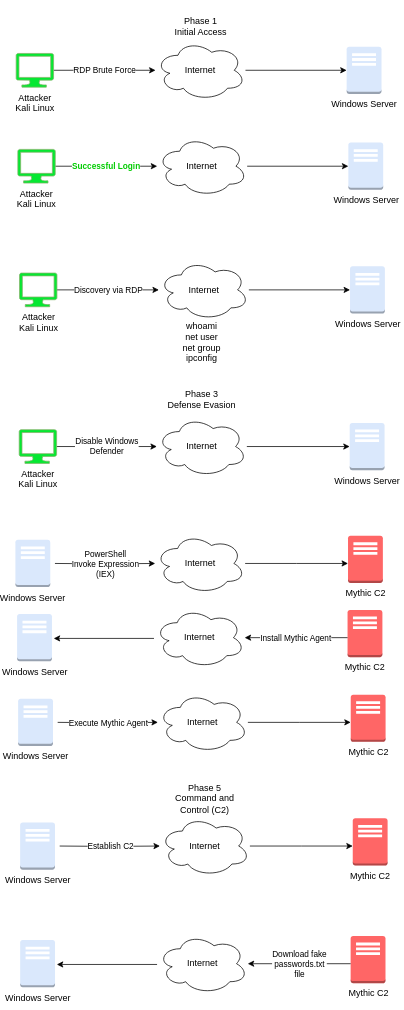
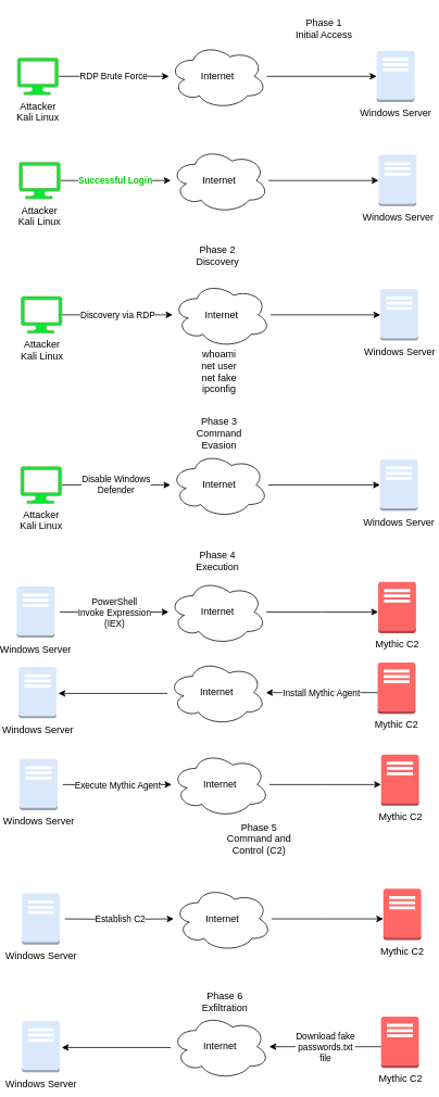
  <mxCell id="0" />
  <mxCell id="1" parent="0" />
  <mxCell id="2" value="Mythic C2" style="outlineConnect=0;dashed=0;verticalLabelPosition=bottom;verticalAlign=top;align=center;html=1;shape=mxgraph.aws3.traditional_server;fillColor=#FF6666;strokeColor=#b85450;" vertex="1" parent="1"><mxGeometry x="463.81" y="714" width="46.5" height="63" as="geometry" /></mxCell>
  <mxCell id="3" value="Windows Server" style="outlineConnect=0;dashed=0;verticalLabelPosition=bottom;verticalAlign=top;align=center;html=1;shape=mxgraph.aws3.traditional_server;fillColor=#dae8fc;strokeColor=#6c8ebf;" vertex="1" parent="1"><mxGeometry x="462" y="61.5" width="46.5" height="63" as="geometry" /></mxCell>
  <mxCell id="4" value="Internet" style="ellipse;shape=cloud;whiteSpace=wrap;html=1;" vertex="1" parent="1"><mxGeometry x="207" y="53" width="120" height="80" as="geometry" /></mxCell>
  <mxCell id="5" value="RDP Brute Force" style="edgeStyle=orthogonalEdgeStyle;rounded=0;orthogonalLoop=1;jettySize=auto;html=1;" edge="1" source="6" target="4" parent="1"><mxGeometry relative="1" as="geometry" /></mxCell>
  <mxCell id="6" value="Attacker&lt;div&gt;Kali Linux&lt;/div&gt;" style="verticalLabelPosition=bottom;html=1;verticalAlign=top;align=center;strokeColor=#82b366;fillColor=#05E832;shape=mxgraph.azure.computer;pointerEvents=1;" vertex="1" parent="1"><mxGeometry x="21" y="70.5" width="50" height="45" as="geometry" /></mxCell>
  <mxCell id="7" style="edgeStyle=orthogonalEdgeStyle;rounded=0;orthogonalLoop=1;jettySize=auto;html=1;entryX=0;entryY=0.5;entryDx=0;entryDy=0;entryPerimeter=0;" edge="1" source="4" target="3" parent="1"><mxGeometry relative="1" as="geometry" /></mxCell>
  <mxCell id="8" value="Windows Server" style="outlineConnect=0;dashed=0;verticalLabelPosition=bottom;verticalAlign=top;align=center;html=1;shape=mxgraph.aws3.traditional_server;fillColor=#dae8fc;strokeColor=#6c8ebf;" vertex="1" parent="1"><mxGeometry x="464.25" y="189.5" width="46.5" height="63" as="geometry" /></mxCell>
  <mxCell id="9" value="Internet" style="ellipse;shape=cloud;whiteSpace=wrap;html=1;" vertex="1" parent="1"><mxGeometry x="209.25" y="181" width="120" height="80" as="geometry" /></mxCell>
  <mxCell id="10" value="&lt;b&gt;&lt;font&gt;Successful Login&lt;/font&gt;&lt;/b&gt;" style="edgeStyle=orthogonalEdgeStyle;rounded=0;orthogonalLoop=1;jettySize=auto;html=1;fontColor=#00CC00;" edge="1" source="11" target="9" parent="1"><mxGeometry relative="1" as="geometry" /></mxCell>
  <mxCell id="11" value="Attacker&lt;div&gt;Kali Linux&lt;/div&gt;" style="verticalLabelPosition=bottom;html=1;verticalAlign=top;align=center;strokeColor=#82b366;fillColor=#05E832;shape=mxgraph.azure.computer;pointerEvents=1;" vertex="1" parent="1"><mxGeometry x="23.25" y="198.5" width="50" height="45" as="geometry" /></mxCell>
  <mxCell id="12" style="edgeStyle=orthogonalEdgeStyle;rounded=0;orthogonalLoop=1;jettySize=auto;html=1;entryX=0;entryY=0.5;entryDx=0;entryDy=0;entryPerimeter=0;" edge="1" source="9" target="8" parent="1"><mxGeometry relative="1" as="geometry" /></mxCell>
- <mxCell id="13" value="Phase 1&lt;div&gt;Initial Access&lt;/div&gt;" style="text;html=1;align=center;verticalAlign=middle;whiteSpace=wrap;rounded=0;" vertex="1" parent="1"><mxGeometry x="224.5" y="20" width="85" height="30" as="geometry" /></mxCell>
+ <mxCell id="13" value="Phase 1&lt;div&gt;Initial Access&lt;/div&gt;" style="text;html=1;align=center;verticalAlign=middle;whiteSpace=wrap;rounded=0;" vertex="1" parent="1"><mxGeometry x="354.5" y="20" width="85" height="30" as="geometry" /></mxCell>
+ <mxCell id="14" value="Phase 2&lt;div&gt;Discovery&lt;/div&gt;" style="text;html=1;align=center;verticalAlign=middle;whiteSpace=wrap;rounded=0;" vertex="1" parent="1"><mxGeometry x="237" y="298" width="60" height="30" as="geometry" /></mxCell>
  <mxCell id="15" value="Windows Server" style="outlineConnect=0;dashed=0;verticalLabelPosition=bottom;verticalAlign=top;align=center;html=1;shape=mxgraph.aws3.traditional_server;fillColor=#dae8fc;strokeColor=#6c8ebf;" vertex="1" parent="1"><mxGeometry x="466.5" y="354.5" width="46.5" height="63" as="geometry" /></mxCell>
  <mxCell id="16" value="Internet" style="ellipse;shape=cloud;whiteSpace=wrap;html=1;" vertex="1" parent="1"><mxGeometry x="211.5" y="346" width="120" height="80" as="geometry" /></mxCell>
  <mxCell id="17" value="&lt;span style=&quot;font-weight: normal;&quot;&gt;Discovery via RDP&lt;/span&gt;" style="edgeStyle=orthogonalEdgeStyle;rounded=0;orthogonalLoop=1;jettySize=auto;html=1;fontColor=#000000;fontStyle=1" edge="1" source="18" target="16" parent="1"><mxGeometry relative="1" as="geometry" /></mxCell>
  <mxCell id="18" value="Attacker&lt;div&gt;Kali Linux&lt;/div&gt;" style="verticalLabelPosition=bottom;html=1;verticalAlign=top;align=center;strokeColor=#82b366;fillColor=#05E832;shape=mxgraph.azure.computer;pointerEvents=1;" vertex="1" parent="1"><mxGeometry x="25.5" y="363.5" width="50" height="45" as="geometry" /></mxCell>
  <mxCell id="19" style="edgeStyle=orthogonalEdgeStyle;rounded=0;orthogonalLoop=1;jettySize=auto;html=1;entryX=0;entryY=0.5;entryDx=0;entryDy=0;entryPerimeter=0;" edge="1" source="16" target="15" parent="1"><mxGeometry relative="1" as="geometry" /></mxCell>
- <mxCell id="20" value="whoami&lt;div&gt;net user&lt;/div&gt;&lt;div&gt;net group&lt;/div&gt;&lt;div&gt;ipconfig&lt;/div&gt;" style="text;html=1;align=center;verticalAlign=middle;whiteSpace=wrap;rounded=0;" vertex="1" parent="1"><mxGeometry x="239.25" y="441" width="60" height="30" as="geometry" /></mxCell>
+ <mxCell id="20" value="whoami&lt;div&gt;net user&lt;/div&gt;&lt;div&gt;net fake&lt;/div&gt;&lt;div&gt;ipconfig&lt;/div&gt;" style="text;html=1;align=center;verticalAlign=middle;whiteSpace=wrap;rounded=0;" vertex="1" parent="1"><mxGeometry x="239.25" y="441" width="60" height="30" as="geometry" /></mxCell>
  <mxCell id="21" value="Windows Server" style="outlineConnect=0;dashed=0;verticalLabelPosition=bottom;verticalAlign=top;align=center;html=1;shape=mxgraph.aws3.traditional_server;fillColor=#dae8fc;strokeColor=#6c8ebf;" vertex="1" parent="1"><mxGeometry x="466.06" y="563.5" width="46.5" height="63" as="geometry" /></mxCell>
  <mxCell id="22" value="Internet" style="ellipse;shape=cloud;whiteSpace=wrap;html=1;" vertex="1" parent="1"><mxGeometry x="208.81" y="555" width="120" height="80" as="geometry" /></mxCell>
  <mxCell id="23" value="&lt;font color=&quot;#000000&quot;&gt;Disable Windows&lt;/font&gt;&lt;div&gt;&lt;font color=&quot;#000000&quot;&gt;Defender&lt;/font&gt;&lt;/div&gt;" style="edgeStyle=orthogonalEdgeStyle;rounded=0;orthogonalLoop=1;jettySize=auto;html=1;fontColor=#00CC00;" edge="1" source="24" target="22" parent="1"><mxGeometry relative="1" as="geometry" /></mxCell>
  <mxCell id="24" value="Attacker&lt;div&gt;Kali Linux&lt;/div&gt;" style="verticalLabelPosition=bottom;html=1;verticalAlign=top;align=center;strokeColor=#82b366;fillColor=#05E832;shape=mxgraph.azure.computer;pointerEvents=1;" vertex="1" parent="1"><mxGeometry x="25.06" y="572.5" width="50" height="45" as="geometry" /></mxCell>
  <mxCell id="25" style="edgeStyle=orthogonalEdgeStyle;rounded=0;orthogonalLoop=1;jettySize=auto;html=1;entryX=0;entryY=0.5;entryDx=0;entryDy=0;entryPerimeter=0;" edge="1" source="22" target="21" parent="1"><mxGeometry relative="1" as="geometry" /></mxCell>
- <mxCell id="26" value="Phase 3&lt;div&gt;Defense Evasion&lt;/div&gt;" style="text;html=1;align=center;verticalAlign=middle;whiteSpace=wrap;rounded=0;" vertex="1" parent="1"><mxGeometry x="218.06" y="517" width="101.5" height="30" as="geometry" /></mxCell>
+ <mxCell id="26" value="Phase 3&lt;div&gt;Command Evasion&lt;/div&gt;" style="text;html=1;align=center;verticalAlign=middle;whiteSpace=wrap;rounded=0;" vertex="1" parent="1"><mxGeometry x="218.06" y="517" width="101.5" height="30" as="geometry" /></mxCell>
  <mxCell id="27" value="Internet" style="ellipse;shape=cloud;whiteSpace=wrap;html=1;" vertex="1" parent="1"><mxGeometry x="206.56" y="711" width="120" height="80" as="geometry" /></mxCell>
  <mxCell id="28" value="&lt;font color=&quot;#000000&quot;&gt;PowerShell&lt;/font&gt;&lt;div&gt;&lt;font color=&quot;#000000&quot;&gt;Invoke Expression&lt;/font&gt;&lt;/div&gt;&lt;div&gt;&lt;font color=&quot;#000000&quot;&gt;(IEX)&lt;/font&gt;&lt;/div&gt;" style="edgeStyle=orthogonalEdgeStyle;rounded=0;orthogonalLoop=1;jettySize=auto;html=1;fontColor=#00CC00;" edge="1" target="27" parent="1"><mxGeometry relative="1" as="geometry"><mxPoint x="72.81" y="751" as="sourcePoint" /></mxGeometry></mxCell>
  <mxCell id="29" style="edgeStyle=orthogonalEdgeStyle;rounded=0;orthogonalLoop=1;jettySize=auto;html=1;entryX=0;entryY=0.5;entryDx=0;entryDy=0;entryPerimeter=0;" edge="1" source="27" parent="1"><mxGeometry relative="1" as="geometry"><mxPoint x="463.81" y="751" as="targetPoint" /></mxGeometry></mxCell>
+ <mxCell id="30" value="Phase 4&lt;div&gt;Execution&lt;/div&gt;" style="text;html=1;align=center;verticalAlign=middle;whiteSpace=wrap;rounded=0;" vertex="1" parent="1"><mxGeometry x="215.81" y="673" width="101.5" height="30" as="geometry" /></mxCell>
  <mxCell id="31" value="Windows Server" style="outlineConnect=0;dashed=0;verticalLabelPosition=bottom;verticalAlign=top;align=center;html=1;shape=mxgraph.aws3.traditional_server;fillColor=#dae8fc;strokeColor=#6c8ebf;" vertex="1" parent="1"><mxGeometry x="20.06" y="719.5" width="46.5" height="63" as="geometry" /></mxCell>
  <mxCell id="32" value="Mythic C2" style="outlineConnect=0;dashed=0;verticalLabelPosition=bottom;verticalAlign=top;align=center;html=1;shape=mxgraph.aws3.traditional_server;fillColor=#FF6666;strokeColor=#b85450;" vertex="1" parent="1"><mxGeometry x="463.19" y="813" width="46.5" height="63" as="geometry" /></mxCell>
  <mxCell id="33" value="Internet" style="ellipse;shape=cloud;whiteSpace=wrap;html=1;" vertex="1" parent="1"><mxGeometry x="205.94" y="810" width="120" height="80" as="geometry" /></mxCell>
  <mxCell id="34" value="" style="edgeStyle=orthogonalEdgeStyle;rounded=0;orthogonalLoop=1;jettySize=auto;html=1;fontColor=#00CC00;endArrow=none;endFill=0;startArrow=classic;startFill=1;" edge="1" parent="1"><mxGeometry relative="1" as="geometry"><mxPoint x="71.19" y="851" as="sourcePoint" /><mxPoint x="204.94" y="851" as="targetPoint" /></mxGeometry></mxCell>
  <mxCell id="35" value="Install Mythic Agent" style="edgeStyle=orthogonalEdgeStyle;rounded=0;orthogonalLoop=1;jettySize=auto;html=1;entryX=0;entryY=0.5;entryDx=0;entryDy=0;entryPerimeter=0;endArrow=none;endFill=0;startArrow=classic;startFill=1;" edge="1" source="33" parent="1"><mxGeometry relative="1" as="geometry"><mxPoint x="463.19" y="850" as="targetPoint" /></mxGeometry></mxCell>
  <mxCell id="36" value="Windows Server" style="outlineConnect=0;dashed=0;verticalLabelPosition=bottom;verticalAlign=top;align=center;html=1;shape=mxgraph.aws3.traditional_server;fillColor=#dae8fc;strokeColor=#6c8ebf;" vertex="1" parent="1"><mxGeometry x="22.31" y="818.5" width="46.5" height="63" as="geometry" /></mxCell>
  <mxCell id="37" value="&lt;font color=&quot;#000000&quot;&gt;Execute Mythic Agent&lt;/font&gt;" style="edgeStyle=orthogonalEdgeStyle;rounded=0;orthogonalLoop=1;jettySize=auto;html=1;fontColor=#00CC00;" edge="1" target="40" parent="1"><mxGeometry relative="1" as="geometry"><mxPoint x="76.44" y="963" as="sourcePoint" /></mxGeometry></mxCell>
  <mxCell id="38" style="edgeStyle=orthogonalEdgeStyle;rounded=0;orthogonalLoop=1;jettySize=auto;html=1;entryX=0;entryY=0.5;entryDx=0;entryDy=0;entryPerimeter=0;" edge="1" source="40" parent="1"><mxGeometry relative="1" as="geometry"><mxPoint x="467.44" y="963" as="targetPoint" /></mxGeometry></mxCell>
  <mxCell id="39" value="Mythic C2" style="outlineConnect=0;dashed=0;verticalLabelPosition=bottom;verticalAlign=top;align=center;html=1;shape=mxgraph.aws3.traditional_server;fillColor=#FF6666;strokeColor=#b85450;" vertex="1" parent="1"><mxGeometry x="467.44" y="926" width="46.5" height="63" as="geometry" /></mxCell>
  <mxCell id="40" value="Internet" style="ellipse;shape=cloud;whiteSpace=wrap;html=1;" vertex="1" parent="1"><mxGeometry x="210.19" y="923" width="120" height="80" as="geometry" /></mxCell>
  <mxCell id="41" value="Windows Server" style="outlineConnect=0;dashed=0;verticalLabelPosition=bottom;verticalAlign=top;align=center;html=1;shape=mxgraph.aws3.traditional_server;fillColor=#dae8fc;strokeColor=#6c8ebf;" vertex="1" parent="1"><mxGeometry x="23.69" y="931.5" width="46.5" height="63" as="geometry" /></mxCell>
  <mxCell id="42" value="Mythic C2" style="outlineConnect=0;dashed=0;verticalLabelPosition=bottom;verticalAlign=top;align=center;html=1;shape=mxgraph.aws3.traditional_server;fillColor=#FF6666;strokeColor=#b85450;" vertex="1" parent="1"><mxGeometry x="470.13" y="1091" width="46.5" height="63" as="geometry" /></mxCell>
  <mxCell id="43" value="Internet" style="ellipse;shape=cloud;whiteSpace=wrap;html=1;" vertex="1" parent="1"><mxGeometry x="212.88" y="1088" width="120" height="80" as="geometry" /></mxCell>
  <mxCell id="44" value="&lt;font color=&quot;#000000&quot;&gt;Establish C2&lt;/font&gt;" style="edgeStyle=orthogonalEdgeStyle;rounded=0;orthogonalLoop=1;jettySize=auto;html=1;fontColor=#00CC00;" edge="1" target="43" parent="1"><mxGeometry relative="1" as="geometry"><mxPoint x="79.13" y="1128" as="sourcePoint" /></mxGeometry></mxCell>
  <mxCell id="45" style="edgeStyle=orthogonalEdgeStyle;rounded=0;orthogonalLoop=1;jettySize=auto;html=1;entryX=0;entryY=0.5;entryDx=0;entryDy=0;entryPerimeter=0;" edge="1" source="43" parent="1"><mxGeometry relative="1" as="geometry"><mxPoint x="470.13" y="1128" as="targetPoint" /></mxGeometry></mxCell>
- <mxCell id="46" value="Phase 5&lt;div&gt;Command and Control (C2)&lt;/div&gt;" style="text;html=1;align=center;verticalAlign=middle;whiteSpace=wrap;rounded=0;" vertex="1" parent="1"><mxGeometry x="222.13" y="1050" width="101.5" height="30" as="geometry" /></mxCell>
+ <mxCell id="46" value="Phase 5&lt;div&gt;Command and Control (C2)&lt;/div&gt;" style="text;html=1;align=center;verticalAlign=middle;whiteSpace=wrap;rounded=0;" vertex="1" parent="1"><mxGeometry x="267.13" y="1015" width="101.5" height="30" as="geometry" /></mxCell>
  <mxCell id="47" value="Windows Server" style="outlineConnect=0;dashed=0;verticalLabelPosition=bottom;verticalAlign=top;align=center;html=1;shape=mxgraph.aws3.traditional_server;fillColor=#dae8fc;strokeColor=#6c8ebf;" vertex="1" parent="1"><mxGeometry x="26.38" y="1096.5" width="46.5" height="63" as="geometry" /></mxCell>
  <mxCell id="48" value="Mythic C2" style="outlineConnect=0;dashed=0;verticalLabelPosition=bottom;verticalAlign=top;align=center;html=1;shape=mxgraph.aws3.traditional_server;fillColor=#FF6666;strokeColor=#b85450;" vertex="1" parent="1"><mxGeometry x="467.31" y="1248" width="46.5" height="63" as="geometry" /></mxCell>
  <mxCell id="49" value="Internet" style="ellipse;shape=cloud;whiteSpace=wrap;html=1;" vertex="1" parent="1"><mxGeometry x="210.06" y="1245" width="120" height="80" as="geometry" /></mxCell>
  <mxCell id="50" value="" style="edgeStyle=orthogonalEdgeStyle;rounded=0;orthogonalLoop=1;jettySize=auto;html=1;fontColor=#00CC00;endArrow=none;endFill=0;startArrow=classic;startFill=1;" edge="1" parent="1"><mxGeometry relative="1" as="geometry"><mxPoint x="75.31" y="1286" as="sourcePoint" /><mxPoint x="209.06" y="1286" as="targetPoint" /></mxGeometry></mxCell>
  <mxCell id="51" value="Download fake&lt;div&gt;passwords.txt&lt;/div&gt;&lt;div&gt;file&lt;/div&gt;" style="edgeStyle=orthogonalEdgeStyle;rounded=0;orthogonalLoop=1;jettySize=auto;html=1;entryX=0;entryY=0.5;entryDx=0;entryDy=0;entryPerimeter=0;endArrow=none;endFill=0;startArrow=classic;startFill=1;" edge="1" source="49" parent="1"><mxGeometry relative="1" as="geometry"><mxPoint x="467.31" y="1285" as="targetPoint" /></mxGeometry></mxCell>
  <mxCell id="52" value="Windows Server" style="outlineConnect=0;dashed=0;verticalLabelPosition=bottom;verticalAlign=top;align=center;html=1;shape=mxgraph.aws3.traditional_server;fillColor=#dae8fc;strokeColor=#6c8ebf;" vertex="1" parent="1"><mxGeometry x="26.43" y="1253.5" width="46.5" height="63" as="geometry" /></mxCell>
+ <mxCell id="53" value="Phase 6&lt;div&gt;Exfiltration&lt;/div&gt;" style="text;html=1;align=center;verticalAlign=middle;whiteSpace=wrap;rounded=0;" vertex="1" parent="1"><mxGeometry x="245.62" y="1215" width="60" height="30" as="geometry" /></mxCell>
